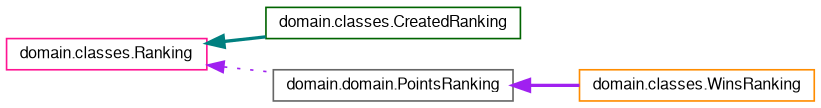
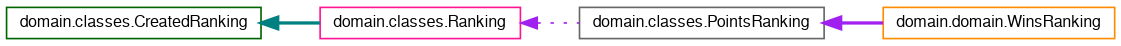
  digraph {
    rankdir=LR
    node [fillcolor=white fontname=FreeSans fontsize=10 shape=record style=filled]
    edge [color=purple dir=back fontname=FreeSans fontsize=10 labelfontname=FreeSans labelfontsize=10 style=bold]
    n1 [color=deeppink height=0.2 label="domain.classes.Ranking" width=0.4]
    n2 [color=darkgreen height=0.2 label="domain.classes.CreatedRanking" width=0.4]
-   n3 [color=gray40 height=0.2 label="domain.domain.PointsRanking" width=0.4]
-   n4 [color=darkorange height=0.2 label="domain.classes.WinsRanking" width=0.4]
-   n1 -> n2 [color=teal]
+   n3 [color=gray40 height=0.2 label="domain.classes.PointsRanking" width=0.4]
+   n4 [color=darkorange height=0.2 label="domain.domain.WinsRanking" width=0.4]
+   n2 -> n1 [color=teal]
    n1 -> n3 [style=dotted]
    n3 -> n4
  }
